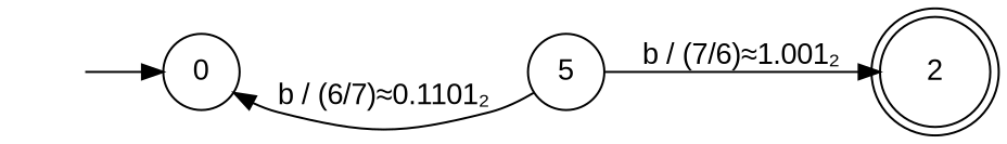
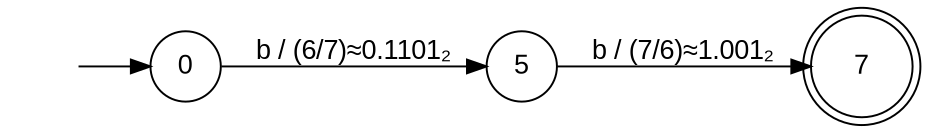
  digraph {
    fontname="Liberation Sans"
    rankdir=LR
    node [fontname="Liberation Sans" shape=circle]
    edge [fontname="Liberation Sans"]
    i [style=invis]
    0
    n3 [label=5]
-   2 [shape=doublecircle]
+   2 [shape=doublecircle label=7]
    i -> 0
-   n3 -> 0 [label="b / (6/7)≈0.1101₂"]
+   0 -> n3 [label="b / (6/7)≈0.1101₂"]
    n3 -> 2 [label="b / (7/6)≈1.001₂"]
  }
